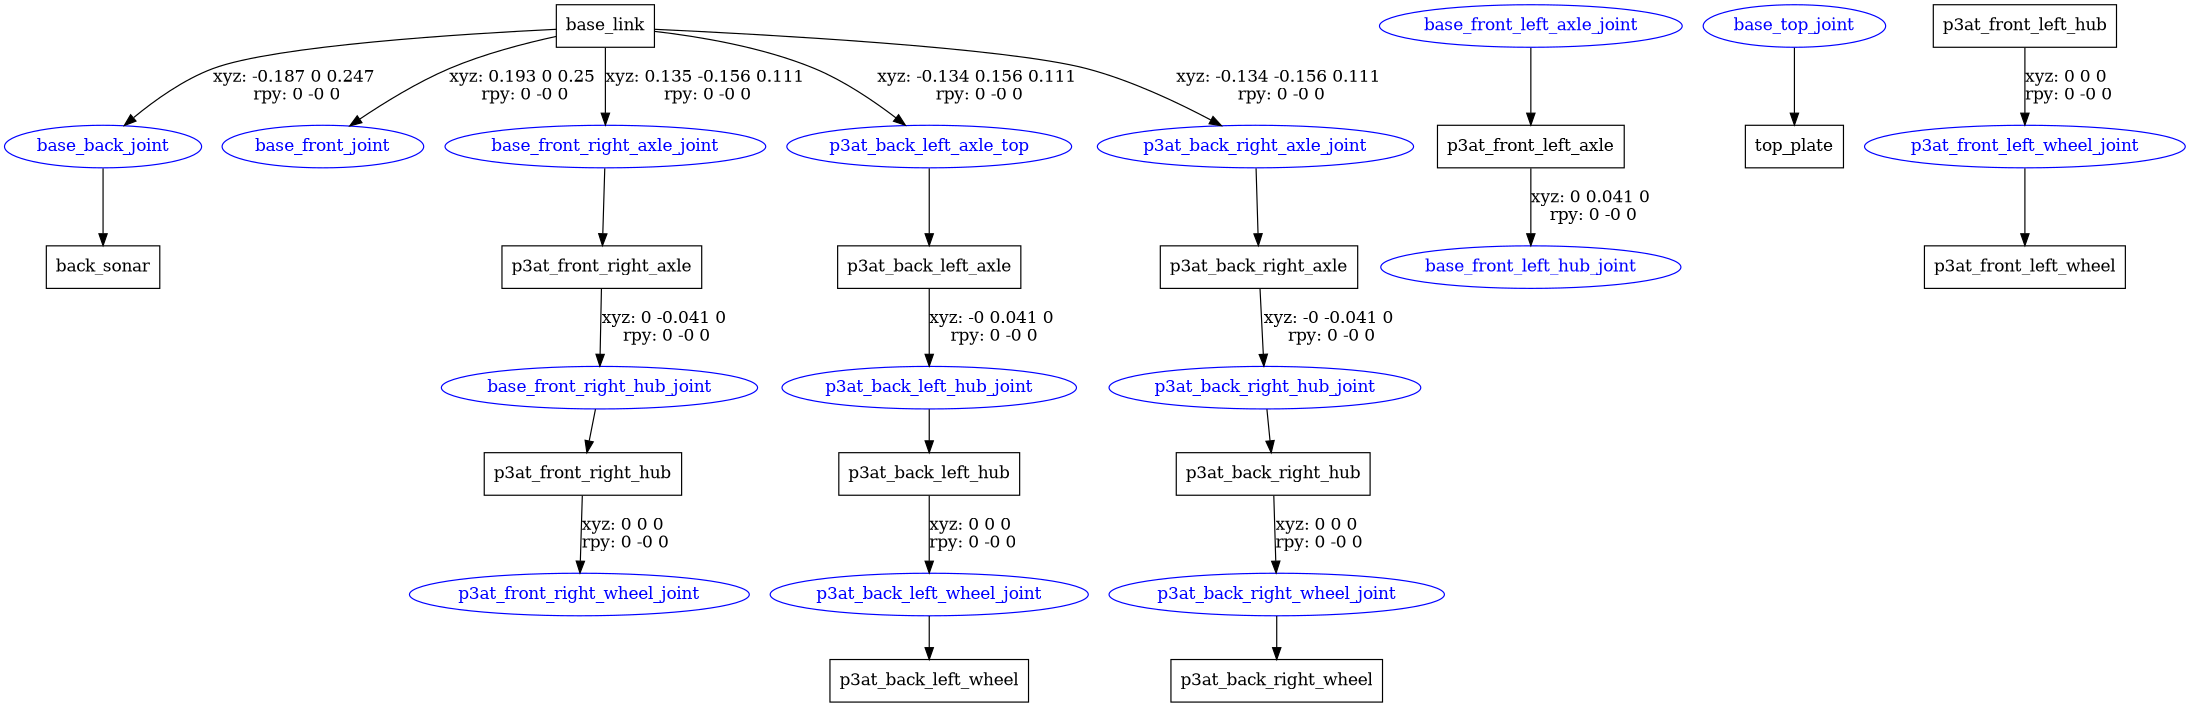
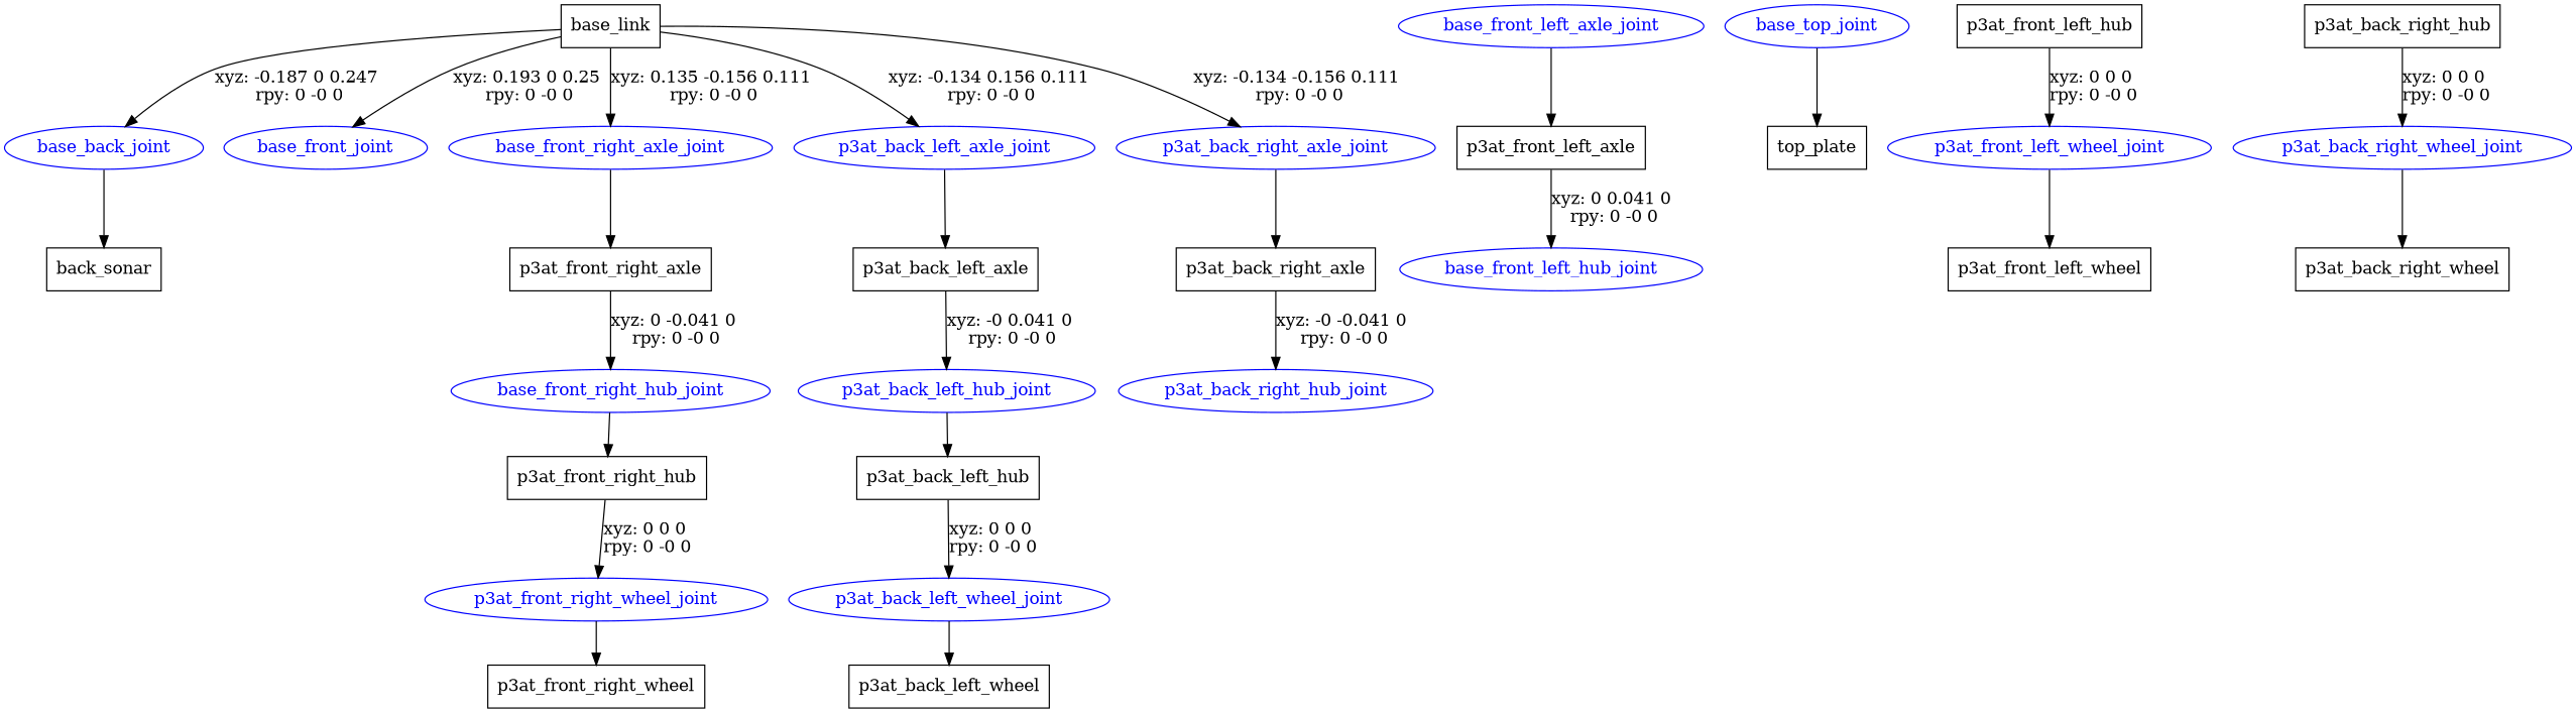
  digraph {
    fontname="DejaVu Serif"
    node [fontname="DejaVu Serif" shape=box]
    edge [fontname="DejaVu Serif"]
    n1 [label=base_link]
    base_back_joint [color=blue fontcolor=blue shape=ellipse]
    base_front_joint [color=blue fontcolor=blue shape=ellipse]
    base_front_right_axle_joint [color=blue fontcolor=blue shape=ellipse]
-   p3at_back_left_axle_joint [color=blue fontcolor=blue shape=ellipse label=p3at_back_left_axle_top]
+   p3at_back_left_axle_joint [color=blue fontcolor=blue shape=ellipse]
    p3at_back_right_axle_joint [color=blue fontcolor=blue shape=ellipse]
    n7 [label=back_sonar]
    base_front_left_axle_joint [color=blue fontcolor=blue shape=ellipse]
    n9 [label=p3at_front_left_axle]
    n10 [label=p3at_front_right_axle]
    base_top_joint [color=blue fontcolor=blue shape=ellipse]
    n12 [label=top_plate]
    n13 [label=p3at_back_left_axle]
    n14 [label=p3at_back_right_axle]
    base_front_left_hub_joint [color=blue fontcolor=blue shape=ellipse]
    n16 [label=p3at_front_left_hub]
    p3at_front_left_wheel_joint [color=blue fontcolor=blue shape=ellipse]
    n18 [label=p3at_front_left_wheel]
    base_front_right_hub_joint [color=blue fontcolor=blue shape=ellipse]
    n20 [label=p3at_front_right_hub]
    p3at_front_right_wheel_joint [color=blue fontcolor=blue shape=ellipse]
+   n22 [label=p3at_front_right_wheel]
    p3at_back_left_hub_joint [color=blue fontcolor=blue shape=ellipse]
    n24 [label=p3at_back_left_hub]
    p3at_back_left_wheel_joint [color=blue fontcolor=blue shape=ellipse]
    n26 [label=p3at_back_left_wheel]
    p3at_back_right_hub_joint [color=blue fontcolor=blue shape=ellipse]
    n28 [label=p3at_back_right_hub]
    p3at_back_right_wheel_joint [color=blue fontcolor=blue shape=ellipse]
    n30 [label=p3at_back_right_wheel]
    n1 -> base_back_joint [label="xyz: -0.187 0 0.247 \nrpy: 0 -0 0"]
    n1 -> base_front_joint [label="xyz: 0.193 0 0.25 \nrpy: 0 -0 0"]
    n1 -> base_front_right_axle_joint [label="xyz: 0.135 -0.156 0.111 \nrpy: 0 -0 0"]
    n1 -> p3at_back_left_axle_joint [label="xyz: -0.134 0.156 0.111 \nrpy: 0 -0 0"]
    n1 -> p3at_back_right_axle_joint [label="xyz: -0.134 -0.156 0.111 \nrpy: 0 -0 0"]
    base_back_joint -> n7
    base_front_right_axle_joint -> n10
    p3at_back_left_axle_joint -> n13
    p3at_back_right_axle_joint -> n14
    base_front_left_axle_joint -> n9
    n9 -> base_front_left_hub_joint [label="xyz: 0 0.041 0 \nrpy: 0 -0 0"]
    n10 -> base_front_right_hub_joint [label="xyz: 0 -0.041 0 \nrpy: 0 -0 0"]
    base_top_joint -> n12
    n13 -> p3at_back_left_hub_joint [label="xyz: -0 0.041 0 \nrpy: 0 -0 0"]
    n14 -> p3at_back_right_hub_joint [label="xyz: -0 -0.041 0 \nrpy: 0 -0 0"]
    n16 -> p3at_front_left_wheel_joint [label="xyz: 0 0 0 \nrpy: 0 -0 0"]
    p3at_front_left_wheel_joint -> n18
    base_front_right_hub_joint -> n20
    n20 -> p3at_front_right_wheel_joint [label="xyz: 0 0 0 \nrpy: 0 -0 0"]
+   p3at_front_right_wheel_joint -> n22
    p3at_back_left_hub_joint -> n24
    n24 -> p3at_back_left_wheel_joint [label="xyz: 0 0 0 \nrpy: 0 -0 0"]
    p3at_back_left_wheel_joint -> n26
-   p3at_back_right_hub_joint -> n28
    n28 -> p3at_back_right_wheel_joint [label="xyz: 0 0 0 \nrpy: 0 -0 0"]
    p3at_back_right_wheel_joint -> n30
  }
